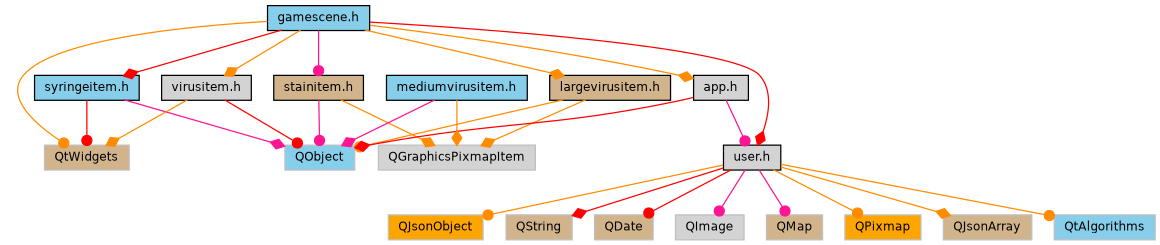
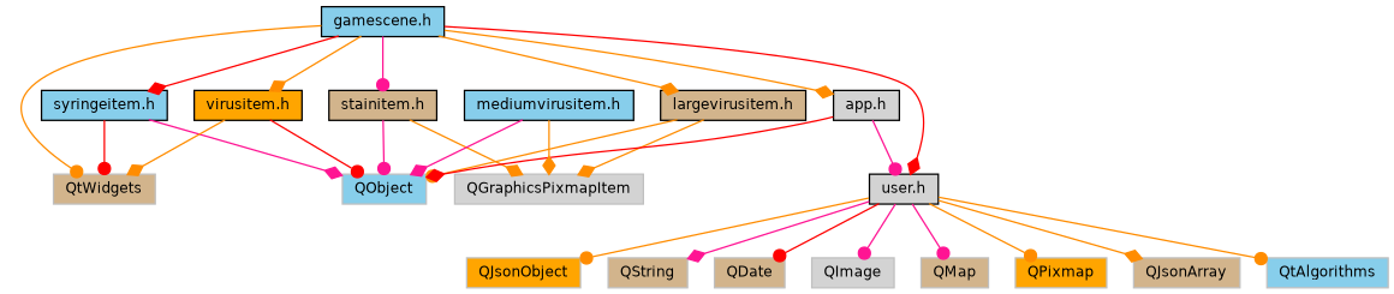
  digraph {
    node [color=grey75 fillcolor=tan fontname=Helvetica fontsize=10 shape=record style=filled]
    edge [arrowhead=diamond color=darkorange fontname=Helvetica fontsize=10 labelfontname=Helvetica labelfontsize=10 style=solid]
    n1 [color=black fillcolor=skyblue fontcolor=black height=0.2 label="gamescene.h" width=0.4]
    n2 [height=0.2 label=QtWidgets width=0.4]
    n3 [color=black fillcolor=skyblue height=0.2 label="syringeitem.h" width=0.4]
-   n4 [color=black fillcolor=lightgrey height=0.2 label="virusitem.h" width=0.4]
+   n4 [color=black fillcolor=orange height=0.2 label="virusitem.h" width=0.4]
    n5 [color=black height=0.2 label="largevirusitem.h" width=0.4]
    n6 [color=black height=0.2 label="stainitem.h" width=0.4]
    n7 [color=black fillcolor=lightgrey height=0.2 label="app.h" width=0.4]
    n8 [color=black fillcolor=lightgrey height=0.2 label="user.h" width=0.4]
    n9 [fillcolor=skyblue height=0.2 label=QObject width=0.4]
    n10 [color=black fillcolor=skyblue height=0.2 label="mediumvirusitem.h" width=0.4]
    n11 [fillcolor=lightgrey height=0.2 label=QGraphicsPixmapItem width=0.4]
    n12 [fillcolor=orange height=0.2 label=QJsonObject width=0.4]
    n13 [height=0.2 label=QString width=0.4]
    n14 [height=0.2 label=QDate width=0.4]
    n15 [fillcolor=lightgrey height=0.2 label=QImage width=0.4]
    n16 [height=0.2 label=QMap width=0.4]
    n17 [fillcolor=orange height=0.2 label=QPixmap width=0.4]
    n18 [height=0.2 label=QJsonArray width=0.4]
    n19 [fillcolor=skyblue height=0.2 label=QtAlgorithms width=0.4]
    n1 -> n2 [arrowhead=dot]
    n1 -> n3 [color=red]
    n1 -> n4
    n1 -> n5
    n1 -> n6 [arrowhead=dot color=deeppink]
    n1 -> n7
    n1 -> n8 [color=red]
    n3 -> n2 [arrowhead=dot color=red]
    n3 -> n9 [color=deeppink]
    n4 -> n2
    n4 -> n9 [arrowhead=dot color=red]
    n5 -> n9 [arrowhead=dot]
    n5 -> n11
    n6 -> n9 [arrowhead=dot color=deeppink]
    n6 -> n11
    n7 -> n8 [arrowhead=dot color=deeppink]
    n7 -> n9 [color=red]
    n8 -> n12 [arrowhead=dot]
-   n8 -> n13 [color=red]
+   n8 -> n13 [color=deeppink]
    n8 -> n14 [arrowhead=dot color=red]
    n8 -> n15 [arrowhead=dot color=deeppink]
    n8 -> n16 [arrowhead=dot color=deeppink]
    n8 -> n17 [arrowhead=dot]
    n8 -> n18
    n8 -> n19 [arrowhead=dot]
    n10 -> n9 [color=deeppink]
    n10 -> n11
  }
